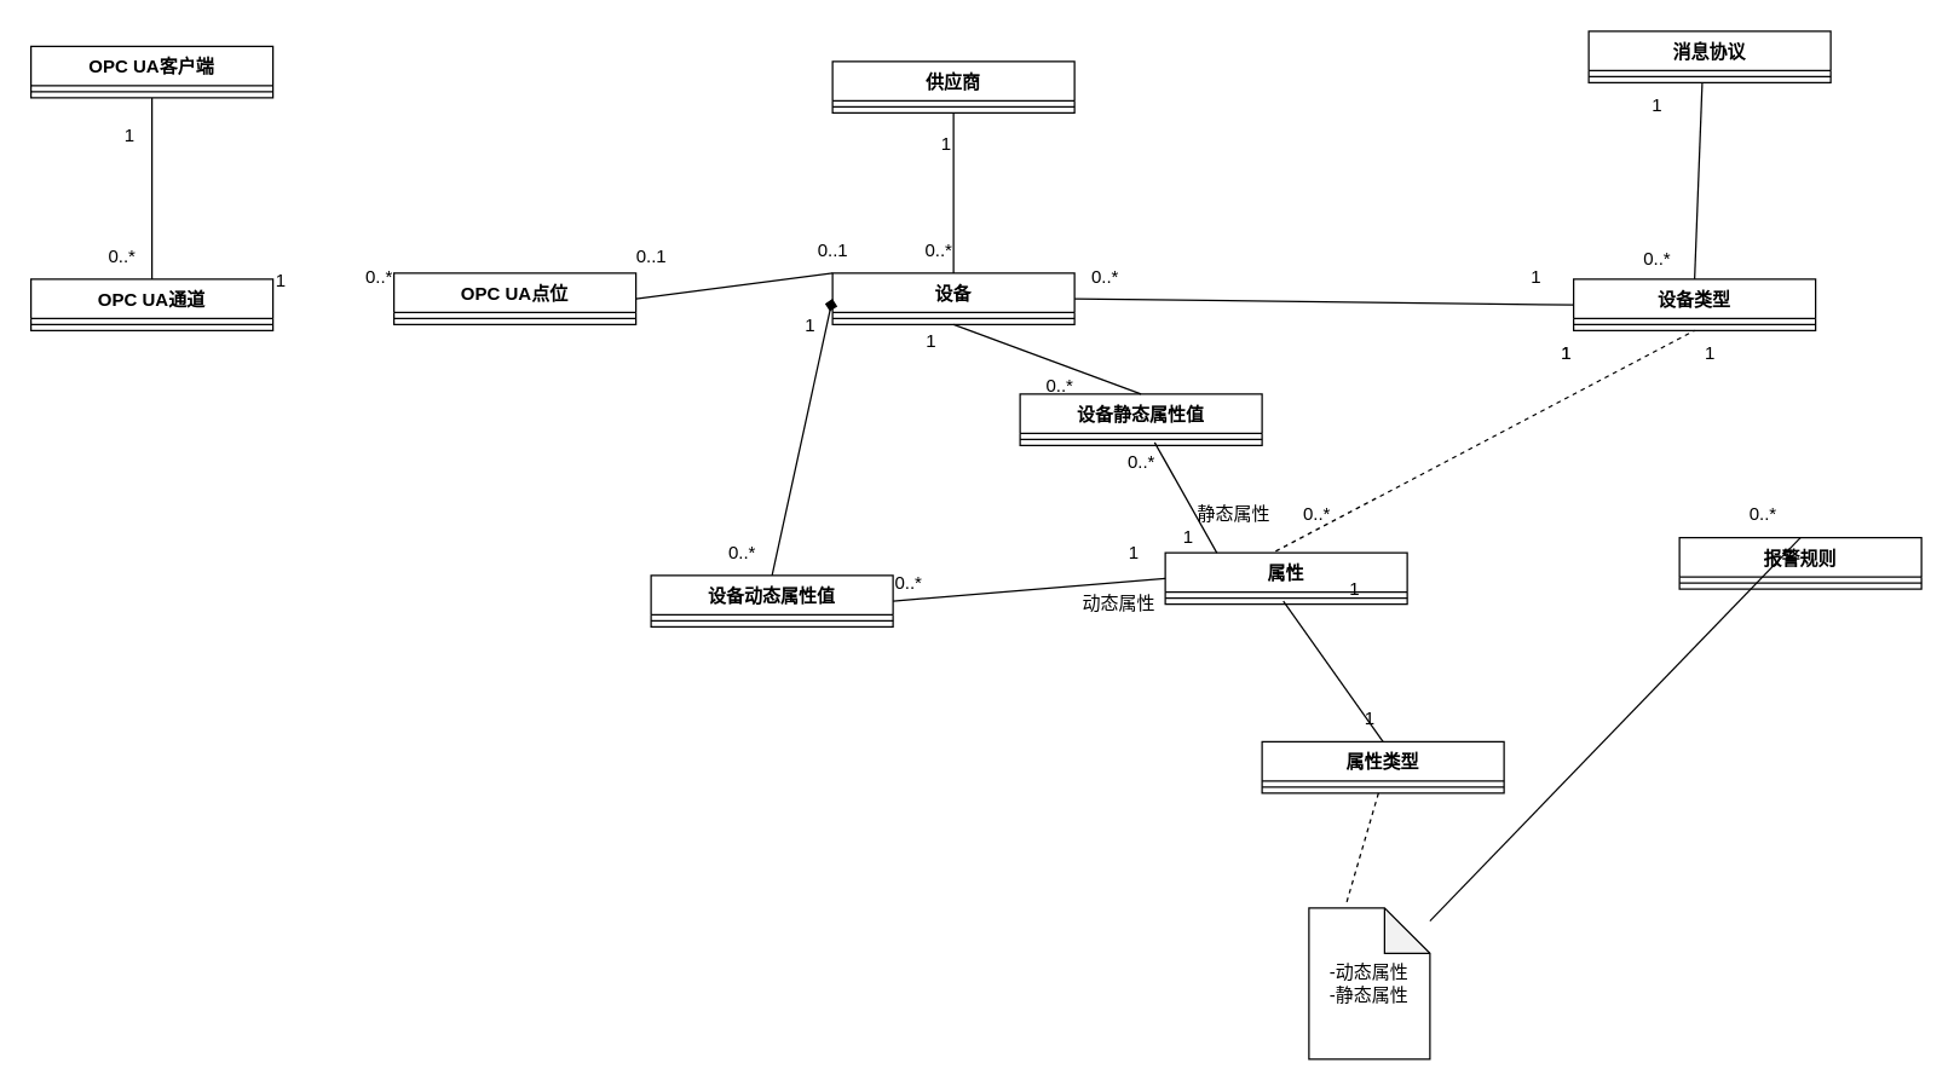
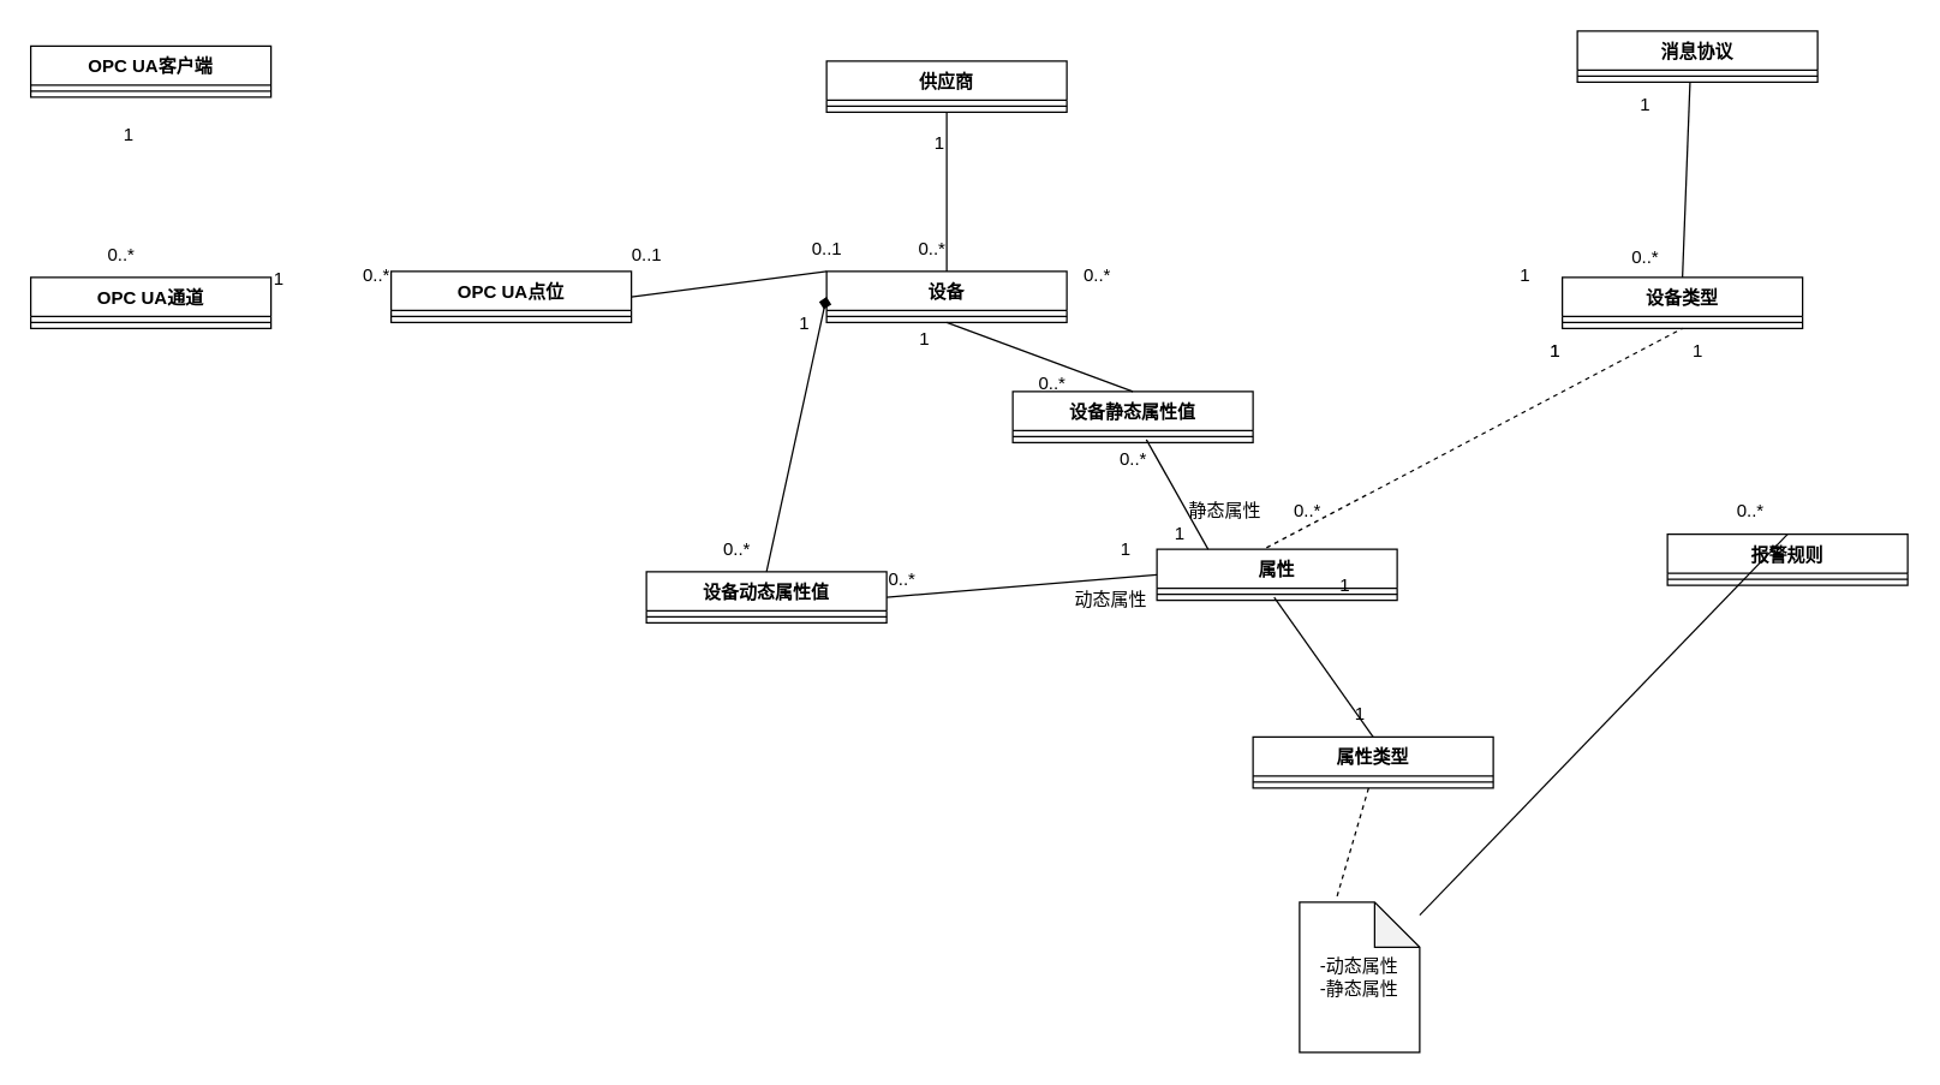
  <mxCell id="0" />
  <mxCell id="1" parent="0" />
  <mxCell id="2" value="供应商" style="swimlane;fontStyle=1;align=center;verticalAlign=top;childLayout=stackLayout;horizontal=1;startSize=26;horizontalStack=0;resizeParent=1;resizeParentMax=0;resizeLast=0;collapsible=1;marginBottom=0;whiteSpace=wrap;html=1;" parent="1" vertex="1"><mxGeometry x="550" y="40" width="160" height="34" as="geometry" /></mxCell>
  <mxCell id="3" value="" style="line;strokeWidth=1;fillColor=none;align=left;verticalAlign=middle;spacingTop=-1;spacingLeft=3;spacingRight=3;rotatable=0;labelPosition=right;points=[];portConstraint=eastwest;strokeColor=inherit;" parent="2" vertex="1"><mxGeometry y="26" width="160" height="8" as="geometry" /></mxCell>
  <mxCell id="4" value="消息协议" style="swimlane;fontStyle=1;align=center;verticalAlign=top;childLayout=stackLayout;horizontal=1;startSize=26;horizontalStack=0;resizeParent=1;resizeParentMax=0;resizeLast=0;collapsible=1;marginBottom=0;whiteSpace=wrap;html=1;" parent="1" vertex="1"><mxGeometry x="1050" y="20" width="160" height="34" as="geometry" /></mxCell>
  <mxCell id="5" value="" style="line;strokeWidth=1;fillColor=none;align=left;verticalAlign=middle;spacingTop=-1;spacingLeft=3;spacingRight=3;rotatable=0;labelPosition=right;points=[];portConstraint=eastwest;strokeColor=inherit;" parent="4" vertex="1"><mxGeometry y="26" width="160" height="8" as="geometry" /></mxCell>
  <mxCell id="6" value="设备类型" style="swimlane;fontStyle=1;align=center;verticalAlign=top;childLayout=stackLayout;horizontal=1;startSize=26;horizontalStack=0;resizeParent=1;resizeParentMax=0;resizeLast=0;collapsible=1;marginBottom=0;whiteSpace=wrap;html=1;" parent="1" vertex="1"><mxGeometry x="1040" y="184" width="160" height="34" as="geometry" /></mxCell>
  <mxCell id="7" value="" style="line;strokeWidth=1;fillColor=none;align=left;verticalAlign=middle;spacingTop=-1;spacingLeft=3;spacingRight=3;rotatable=0;labelPosition=right;points=[];portConstraint=eastwest;strokeColor=inherit;" parent="6" vertex="1"><mxGeometry y="26" width="160" height="8" as="geometry" /></mxCell>
  <mxCell id="8" value="属性" style="swimlane;fontStyle=1;align=center;verticalAlign=top;childLayout=stackLayout;horizontal=1;startSize=26;horizontalStack=0;resizeParent=1;resizeParentMax=0;resizeLast=0;collapsible=1;marginBottom=0;whiteSpace=wrap;html=1;" parent="1" vertex="1"><mxGeometry x="770" y="365" width="160" height="34" as="geometry" /></mxCell>
  <mxCell id="9" value="" style="line;strokeWidth=1;fillColor=none;align=left;verticalAlign=middle;spacingTop=-1;spacingLeft=3;spacingRight=3;rotatable=0;labelPosition=right;points=[];portConstraint=eastwest;strokeColor=inherit;" parent="8" vertex="1"><mxGeometry y="26" width="160" height="8" as="geometry" /></mxCell>
  <mxCell id="10" value="报警规则" style="swimlane;fontStyle=1;align=center;verticalAlign=top;childLayout=stackLayout;horizontal=1;startSize=26;horizontalStack=0;resizeParent=1;resizeParentMax=0;resizeLast=0;collapsible=1;marginBottom=0;whiteSpace=wrap;html=1;" parent="1" vertex="1"><mxGeometry x="1110" y="355" width="160" height="34" as="geometry" /></mxCell>
  <mxCell id="11" value="" style="line;strokeWidth=1;fillColor=none;align=left;verticalAlign=middle;spacingTop=-1;spacingLeft=3;spacingRight=3;rotatable=0;labelPosition=right;points=[];portConstraint=eastwest;strokeColor=inherit;" parent="10" vertex="1"><mxGeometry y="26" width="160" height="8" as="geometry" /></mxCell>
  <mxCell id="12" value="设备" style="swimlane;fontStyle=1;align=center;verticalAlign=top;childLayout=stackLayout;horizontal=1;startSize=26;horizontalStack=0;resizeParent=1;resizeParentMax=0;resizeLast=0;collapsible=1;marginBottom=0;whiteSpace=wrap;html=1;" parent="1" vertex="1"><mxGeometry x="550" y="180" width="160" height="34" as="geometry" /></mxCell>
  <mxCell id="13" value="" style="line;strokeWidth=1;fillColor=none;align=left;verticalAlign=middle;spacingTop=-1;spacingLeft=3;spacingRight=3;rotatable=0;labelPosition=right;points=[];portConstraint=eastwest;strokeColor=inherit;" parent="12" vertex="1"><mxGeometry y="26" width="160" height="8" as="geometry" /></mxCell>
  <mxCell id="14" value="设备静态属性值" style="swimlane;fontStyle=1;align=center;verticalAlign=top;childLayout=stackLayout;horizontal=1;startSize=26;horizontalStack=0;resizeParent=1;resizeParentMax=0;resizeLast=0;collapsible=1;marginBottom=0;whiteSpace=wrap;html=1;" parent="1" vertex="1"><mxGeometry x="674" y="260" width="160" height="34" as="geometry" /></mxCell>
  <mxCell id="15" value="" style="line;strokeWidth=1;fillColor=none;align=left;verticalAlign=middle;spacingTop=-1;spacingLeft=3;spacingRight=3;rotatable=0;labelPosition=right;points=[];portConstraint=eastwest;strokeColor=inherit;" parent="14" vertex="1"><mxGeometry y="26" width="160" height="8" as="geometry" /></mxCell>
  <mxCell id="16" value="设备动态属性值" style="swimlane;fontStyle=1;align=center;verticalAlign=top;childLayout=stackLayout;horizontal=1;startSize=26;horizontalStack=0;resizeParent=1;resizeParentMax=0;resizeLast=0;collapsible=1;marginBottom=0;whiteSpace=wrap;html=1;" parent="1" vertex="1"><mxGeometry x="430" y="380" width="160" height="34" as="geometry" /></mxCell>
  <mxCell id="17" value="" style="line;strokeWidth=1;fillColor=none;align=left;verticalAlign=middle;spacingTop=-1;spacingLeft=3;spacingRight=3;rotatable=0;labelPosition=right;points=[];portConstraint=eastwest;strokeColor=inherit;" parent="16" vertex="1"><mxGeometry y="26" width="160" height="8" as="geometry" /></mxCell>
  <mxCell id="18" value="OPC UA客户端" style="swimlane;fontStyle=1;align=center;verticalAlign=top;childLayout=stackLayout;horizontal=1;startSize=26;horizontalStack=0;resizeParent=1;resizeParentMax=0;resizeLast=0;collapsible=1;marginBottom=0;whiteSpace=wrap;html=1;" parent="1" vertex="1"><mxGeometry x="20" y="30" width="160" height="34" as="geometry" /></mxCell>
  <mxCell id="19" value="" style="line;strokeWidth=1;fillColor=none;align=left;verticalAlign=middle;spacingTop=-1;spacingLeft=3;spacingRight=3;rotatable=0;labelPosition=right;points=[];portConstraint=eastwest;strokeColor=inherit;" parent="18" vertex="1"><mxGeometry y="26" width="160" height="8" as="geometry" /></mxCell>
  <mxCell id="20" value="OPC UA通道" style="swimlane;fontStyle=1;align=center;verticalAlign=top;childLayout=stackLayout;horizontal=1;startSize=26;horizontalStack=0;resizeParent=1;resizeParentMax=0;resizeLast=0;collapsible=1;marginBottom=0;whiteSpace=wrap;html=1;" parent="1" vertex="1"><mxGeometry x="20" y="184" width="160" height="34" as="geometry" /></mxCell>
  <mxCell id="21" value="" style="line;strokeWidth=1;fillColor=none;align=left;verticalAlign=middle;spacingTop=-1;spacingLeft=3;spacingRight=3;rotatable=0;labelPosition=right;points=[];portConstraint=eastwest;strokeColor=inherit;" parent="20" vertex="1"><mxGeometry y="26" width="160" height="8" as="geometry" /></mxCell>
  <mxCell id="22" value="OPC UA点位" style="swimlane;fontStyle=1;align=center;verticalAlign=top;childLayout=stackLayout;horizontal=1;startSize=26;horizontalStack=0;resizeParent=1;resizeParentMax=0;resizeLast=0;collapsible=1;marginBottom=0;whiteSpace=wrap;html=1;" parent="1" vertex="1"><mxGeometry x="260" y="180" width="160" height="34" as="geometry" /></mxCell>
  <mxCell id="23" value="" style="line;strokeWidth=1;fillColor=none;align=left;verticalAlign=middle;spacingTop=-1;spacingLeft=3;spacingRight=3;rotatable=0;labelPosition=right;points=[];portConstraint=eastwest;strokeColor=inherit;" parent="22" vertex="1"><mxGeometry y="26" width="160" height="8" as="geometry" /></mxCell>
  <mxCell id="24" value="" style="endArrow=none;html=1;rounded=0;exitX=0.5;exitY=0;exitDx=0;exitDy=0;entryX=0.5;entryY=1;entryDx=0;entryDy=0;" parent="1" source="12" target="2" edge="1"><mxGeometry width="50" height="50" relative="1" as="geometry"><mxPoint x="580" y="130" as="sourcePoint" /><mxPoint x="620" y="100" as="targetPoint" /></mxGeometry></mxCell>
  <mxCell id="25" value="1" style="text;html=1;align=center;verticalAlign=middle;resizable=0;points=[];autosize=1;strokeColor=none;fillColor=none;" parent="1" vertex="1"><mxGeometry x="610" y="80" width="30" height="30" as="geometry" /></mxCell>
  <mxCell id="26" value="0..*" style="text;html=1;align=center;verticalAlign=middle;resizable=0;points=[];autosize=1;strokeColor=none;fillColor=none;" parent="1" vertex="1"><mxGeometry x="600" y="150" width="40" height="30" as="geometry" /></mxCell>
- <mxCell id="27" value="" style="endArrow=none;html=1;rounded=0;entryX=0;entryY=0.5;entryDx=0;entryDy=0;exitX=1;exitY=0.5;exitDx=0;exitDy=0;" parent="1" source="12" target="6" edge="1"><mxGeometry width="50" height="50" relative="1" as="geometry"><mxPoint x="670" y="320" as="sourcePoint" /><mxPoint x="720" y="270" as="targetPoint" /></mxGeometry></mxCell>
  <mxCell id="28" value="0..*" style="text;html=1;align=center;verticalAlign=middle;resizable=0;points=[];autosize=1;strokeColor=none;fillColor=none;" parent="1" vertex="1"><mxGeometry x="710" y="168" width="40" height="30" as="geometry" /></mxCell>
  <mxCell id="29" value="1" style="text;html=1;align=center;verticalAlign=middle;resizable=0;points=[];autosize=1;strokeColor=none;fillColor=none;" parent="1" vertex="1"><mxGeometry x="1000" y="168" width="30" height="30" as="geometry" /></mxCell>
  <mxCell id="30" value="" style="endArrow=none;html=1;rounded=0;entryX=0.5;entryY=0;entryDx=0;entryDy=0;exitX=0.469;exitY=1;exitDx=0;exitDy=0;exitPerimeter=0;" parent="1" source="5" target="6" edge="1"><mxGeometry width="50" height="50" relative="1" as="geometry"><mxPoint x="720" y="207" as="sourcePoint" /><mxPoint x="840" y="207" as="targetPoint" /></mxGeometry></mxCell>
  <mxCell id="31" value="1" style="text;html=1;align=center;verticalAlign=middle;resizable=0;points=[];autosize=1;strokeColor=none;fillColor=none;" parent="1" vertex="1"><mxGeometry x="1080" y="54" width="30" height="30" as="geometry" /></mxCell>
  <mxCell id="32" value="0..*" style="text;html=1;align=center;verticalAlign=middle;resizable=0;points=[];autosize=1;strokeColor=none;fillColor=none;" parent="1" vertex="1"><mxGeometry x="1075" y="156" width="40" height="30" as="geometry" /></mxCell>
  <mxCell id="33" value="" style="endArrow=none;html=1;rounded=0;exitX=0.456;exitY=-0.029;exitDx=0;exitDy=0;exitPerimeter=0;entryX=0.5;entryY=1;entryDx=0;entryDy=0;dashed=1;" parent="1" source="8" target="6" edge="1"><mxGeometry width="50" height="50" relative="1" as="geometry"><mxPoint x="915" y="74" as="sourcePoint" /><mxPoint x="900" y="220" as="targetPoint" /></mxGeometry></mxCell>
  <mxCell id="34" value="1" style="text;html=1;align=center;verticalAlign=middle;resizable=0;points=[];autosize=1;strokeColor=none;fillColor=none;" parent="1" vertex="1"><mxGeometry x="1020" y="218" width="30" height="30" as="geometry" /></mxCell>
  <mxCell id="35" value="0..*" style="text;html=1;align=center;verticalAlign=middle;resizable=0;points=[];autosize=1;strokeColor=none;fillColor=none;" parent="1" vertex="1"><mxGeometry x="850" y="325" width="40" height="30" as="geometry" /></mxCell>
  <mxCell id="36" value="" style="endArrow=none;html=1;rounded=0;exitX=0.5;exitY=0;exitDx=0;exitDy=0;" parent="1" source="10" target="59" edge="1"><mxGeometry width="50" height="50" relative="1" as="geometry"><mxPoint x="818" y="349" as="sourcePoint" /><mxPoint x="930" y="230" as="targetPoint" /></mxGeometry></mxCell>
  <mxCell id="37" value="1" style="text;html=1;align=center;verticalAlign=middle;resizable=0;points=[];autosize=1;strokeColor=none;fillColor=none;" parent="1" vertex="1"><mxGeometry x="1115" y="218" width="30" height="30" as="geometry" /></mxCell>
  <mxCell id="38" value="0..*" style="text;html=1;align=center;verticalAlign=middle;resizable=0;points=[];autosize=1;strokeColor=none;fillColor=none;" parent="1" vertex="1"><mxGeometry x="1145" y="325" width="40" height="30" as="geometry" /></mxCell>
  <mxCell id="39" value="" style="endArrow=none;html=1;rounded=0;entryX=0.5;entryY=1;entryDx=0;entryDy=0;exitX=0.5;exitY=0;exitDx=0;exitDy=0;" parent="1" source="14" target="12" edge="1"><mxGeometry width="50" height="50" relative="1" as="geometry"><mxPoint x="690" y="400" as="sourcePoint" /><mxPoint x="740" y="350" as="targetPoint" /></mxGeometry></mxCell>
  <mxCell id="40" value="1" style="text;html=1;align=center;verticalAlign=middle;resizable=0;points=[];autosize=1;strokeColor=none;fillColor=none;" parent="1" vertex="1"><mxGeometry x="600" y="210" width="30" height="30" as="geometry" /></mxCell>
  <mxCell id="41" value="0..*" style="text;html=1;align=center;verticalAlign=middle;resizable=0;points=[];autosize=1;strokeColor=none;fillColor=none;" parent="1" vertex="1"><mxGeometry x="680" y="240" width="40" height="30" as="geometry" /></mxCell>
  <mxCell id="42" value="" style="endArrow=diamond;html=1;rounded=0;entryX=0;entryY=0.5;entryDx=0;entryDy=0;exitX=0.5;exitY=0;exitDx=0;exitDy=0;" parent="1" source="16" target="12" edge="1"><mxGeometry width="50" height="50" relative="1" as="geometry"><mxPoint x="620" y="350" as="sourcePoint" /><mxPoint x="640" y="224" as="targetPoint" /></mxGeometry></mxCell>
  <mxCell id="43" value="1" style="text;html=1;align=center;verticalAlign=middle;resizable=0;points=[];autosize=1;strokeColor=none;fillColor=none;" parent="1" vertex="1"><mxGeometry x="520" y="200" width="30" height="30" as="geometry" /></mxCell>
  <mxCell id="44" value="0..*" style="text;html=1;align=center;verticalAlign=middle;resizable=0;points=[];autosize=1;strokeColor=none;fillColor=none;" parent="1" vertex="1"><mxGeometry x="470" y="350" width="40" height="30" as="geometry" /></mxCell>
- <mxCell id="45" value="" style="endArrow=none;html=1;rounded=0;entryX=0.5;entryY=1;entryDx=0;entryDy=0;exitX=0.5;exitY=0;exitDx=0;exitDy=0;" parent="1" source="20" target="18" edge="1"><mxGeometry width="50" height="50" relative="1" as="geometry"><mxPoint x="300" y="400" as="sourcePoint" /><mxPoint x="350" y="350" as="targetPoint" /></mxGeometry></mxCell>
  <mxCell id="46" value="0..*" style="text;html=1;align=center;verticalAlign=middle;resizable=0;points=[];autosize=1;strokeColor=none;fillColor=none;" parent="1" vertex="1"><mxGeometry x="60" y="154" width="40" height="30" as="geometry" /></mxCell>
  <mxCell id="47" value="1" style="text;html=1;align=center;verticalAlign=middle;resizable=0;points=[];autosize=1;strokeColor=none;fillColor=none;" parent="1" vertex="1"><mxGeometry x="70" y="74" width="30" height="30" as="geometry" /></mxCell>
  <mxCell id="48" value="1" style="text;html=1;align=center;verticalAlign=middle;resizable=0;points=[];autosize=1;strokeColor=none;fillColor=none;" parent="1" vertex="1"><mxGeometry x="170" y="170" width="30" height="30" as="geometry" /></mxCell>
  <mxCell id="49" value="0..*" style="text;html=1;align=center;verticalAlign=middle;resizable=0;points=[];autosize=1;strokeColor=none;fillColor=none;" parent="1" vertex="1"><mxGeometry x="230" y="168" width="40" height="30" as="geometry" /></mxCell>
  <mxCell id="50" value="" style="endArrow=none;html=1;rounded=0;entryX=0;entryY=0;entryDx=0;entryDy=0;exitX=1;exitY=0.5;exitDx=0;exitDy=0;" parent="1" source="22" target="12" edge="1"><mxGeometry width="50" height="50" relative="1" as="geometry"><mxPoint x="490" y="400" as="sourcePoint" /><mxPoint x="540" y="350" as="targetPoint" /></mxGeometry></mxCell>
  <mxCell id="51" value="0..1" style="text;html=1;align=center;verticalAlign=middle;resizable=0;points=[];autosize=1;strokeColor=none;fillColor=none;" parent="1" vertex="1"><mxGeometry x="410" y="154" width="40" height="30" as="geometry" /></mxCell>
  <mxCell id="52" value="0..1" style="text;html=1;align=center;verticalAlign=middle;resizable=0;points=[];autosize=1;strokeColor=none;fillColor=none;" parent="1" vertex="1"><mxGeometry x="530" y="150" width="40" height="30" as="geometry" /></mxCell>
  <mxCell id="53" value="属性类型" style="swimlane;fontStyle=1;align=center;verticalAlign=top;childLayout=stackLayout;horizontal=1;startSize=26;horizontalStack=0;resizeParent=1;resizeParentMax=0;resizeLast=0;collapsible=1;marginBottom=0;whiteSpace=wrap;html=1;" vertex="1" parent="1"><mxGeometry x="834" y="490" width="160" height="34" as="geometry" /></mxCell>
  <mxCell id="54" value="" style="line;strokeWidth=1;fillColor=none;align=left;verticalAlign=middle;spacingTop=-1;spacingLeft=3;spacingRight=3;rotatable=0;labelPosition=right;points=[];portConstraint=eastwest;strokeColor=inherit;" vertex="1" parent="53"><mxGeometry y="26" width="160" height="8" as="geometry" /></mxCell>
  <mxCell id="55" value="" style="endArrow=none;html=1;rounded=0;exitX=0.5;exitY=0;exitDx=0;exitDy=0;entryX=0.488;entryY=0.75;entryDx=0;entryDy=0;entryPerimeter=0;" edge="1" parent="1" source="53" target="9"><mxGeometry width="50" height="50" relative="1" as="geometry"><mxPoint x="870" y="440" as="sourcePoint" /><mxPoint x="920" y="390" as="targetPoint" /></mxGeometry></mxCell>
  <mxCell id="56" value="1" style="text;html=1;align=center;verticalAlign=middle;resizable=0;points=[];autosize=1;strokeColor=none;fillColor=none;" vertex="1" parent="1"><mxGeometry x="880" y="374" width="30" height="30" as="geometry" /></mxCell>
  <mxCell id="57" value="1" style="text;html=1;align=center;verticalAlign=middle;resizable=0;points=[];autosize=1;strokeColor=none;fillColor=none;" vertex="1" parent="1"><mxGeometry x="1020" y="218" width="30" height="30" as="geometry" /></mxCell>
  <mxCell id="58" value="1" style="text;html=1;align=center;verticalAlign=middle;resizable=0;points=[];autosize=1;strokeColor=none;fillColor=none;" vertex="1" parent="1"><mxGeometry x="890" y="460" width="30" height="30" as="geometry" /></mxCell>
  <mxCell id="59" value="-动态属性&lt;div&gt;-静态属性&lt;/div&gt;" style="shape=note;whiteSpace=wrap;html=1;backgroundOutline=1;darkOpacity=0.05;" vertex="1" parent="1"><mxGeometry x="865" y="600" width="80" height="100" as="geometry" /></mxCell>
  <mxCell id="60" value="" style="endArrow=none;dashed=1;html=1;rounded=0;entryX=0.481;entryY=1;entryDx=0;entryDy=0;entryPerimeter=0;" edge="1" parent="1" target="54"><mxGeometry width="50" height="50" relative="1" as="geometry"><mxPoint x="890" y="596" as="sourcePoint" /><mxPoint x="910" y="530" as="targetPoint" /></mxGeometry></mxCell>
  <mxCell id="61" value="" style="endArrow=none;html=1;rounded=0;entryX=0.213;entryY=0;entryDx=0;entryDy=0;exitX=0.556;exitY=0.75;exitDx=0;exitDy=0;entryPerimeter=0;exitPerimeter=0;" edge="1" parent="1" source="15" target="8"><mxGeometry width="50" height="50" relative="1" as="geometry"><mxPoint x="640" y="358" as="sourcePoint" /><mxPoint x="640" y="224" as="targetPoint" /></mxGeometry></mxCell>
  <mxCell id="62" value="0..*" style="text;html=1;align=center;verticalAlign=middle;resizable=0;points=[];autosize=1;strokeColor=none;fillColor=none;" vertex="1" parent="1"><mxGeometry x="734" y="290" width="40" height="30" as="geometry" /></mxCell>
  <mxCell id="63" value="1" style="text;html=1;align=center;verticalAlign=middle;resizable=0;points=[];autosize=1;strokeColor=none;fillColor=none;" vertex="1" parent="1"><mxGeometry x="770" y="340" width="30" height="30" as="geometry" /></mxCell>
  <mxCell id="64" value="静态属性" style="text;html=1;align=center;verticalAlign=middle;resizable=0;points=[];autosize=1;strokeColor=none;fillColor=none;" vertex="1" parent="1"><mxGeometry x="780" y="325" width="70" height="30" as="geometry" /></mxCell>
  <mxCell id="65" value="" style="endArrow=none;html=1;rounded=0;exitX=1;exitY=0.5;exitDx=0;exitDy=0;entryX=0;entryY=0.5;entryDx=0;entryDy=0;" edge="1" parent="1" source="16" target="8"><mxGeometry width="50" height="50" relative="1" as="geometry"><mxPoint x="760" y="430" as="sourcePoint" /><mxPoint x="810" y="380" as="targetPoint" /></mxGeometry></mxCell>
  <mxCell id="66" value="0..*" style="text;html=1;align=center;verticalAlign=middle;resizable=0;points=[];autosize=1;strokeColor=none;fillColor=none;" vertex="1" parent="1"><mxGeometry x="580" y="370" width="40" height="30" as="geometry" /></mxCell>
  <mxCell id="67" value="1" style="text;html=1;align=center;verticalAlign=middle;resizable=0;points=[];autosize=1;strokeColor=none;fillColor=none;" vertex="1" parent="1"><mxGeometry x="734" y="350" width="30" height="30" as="geometry" /></mxCell>
  <mxCell id="68" value="动态属性" style="text;html=1;align=center;verticalAlign=middle;resizable=0;points=[];autosize=1;strokeColor=none;fillColor=none;" vertex="1" parent="1"><mxGeometry x="704" y="384" width="70" height="30" as="geometry" /></mxCell>
